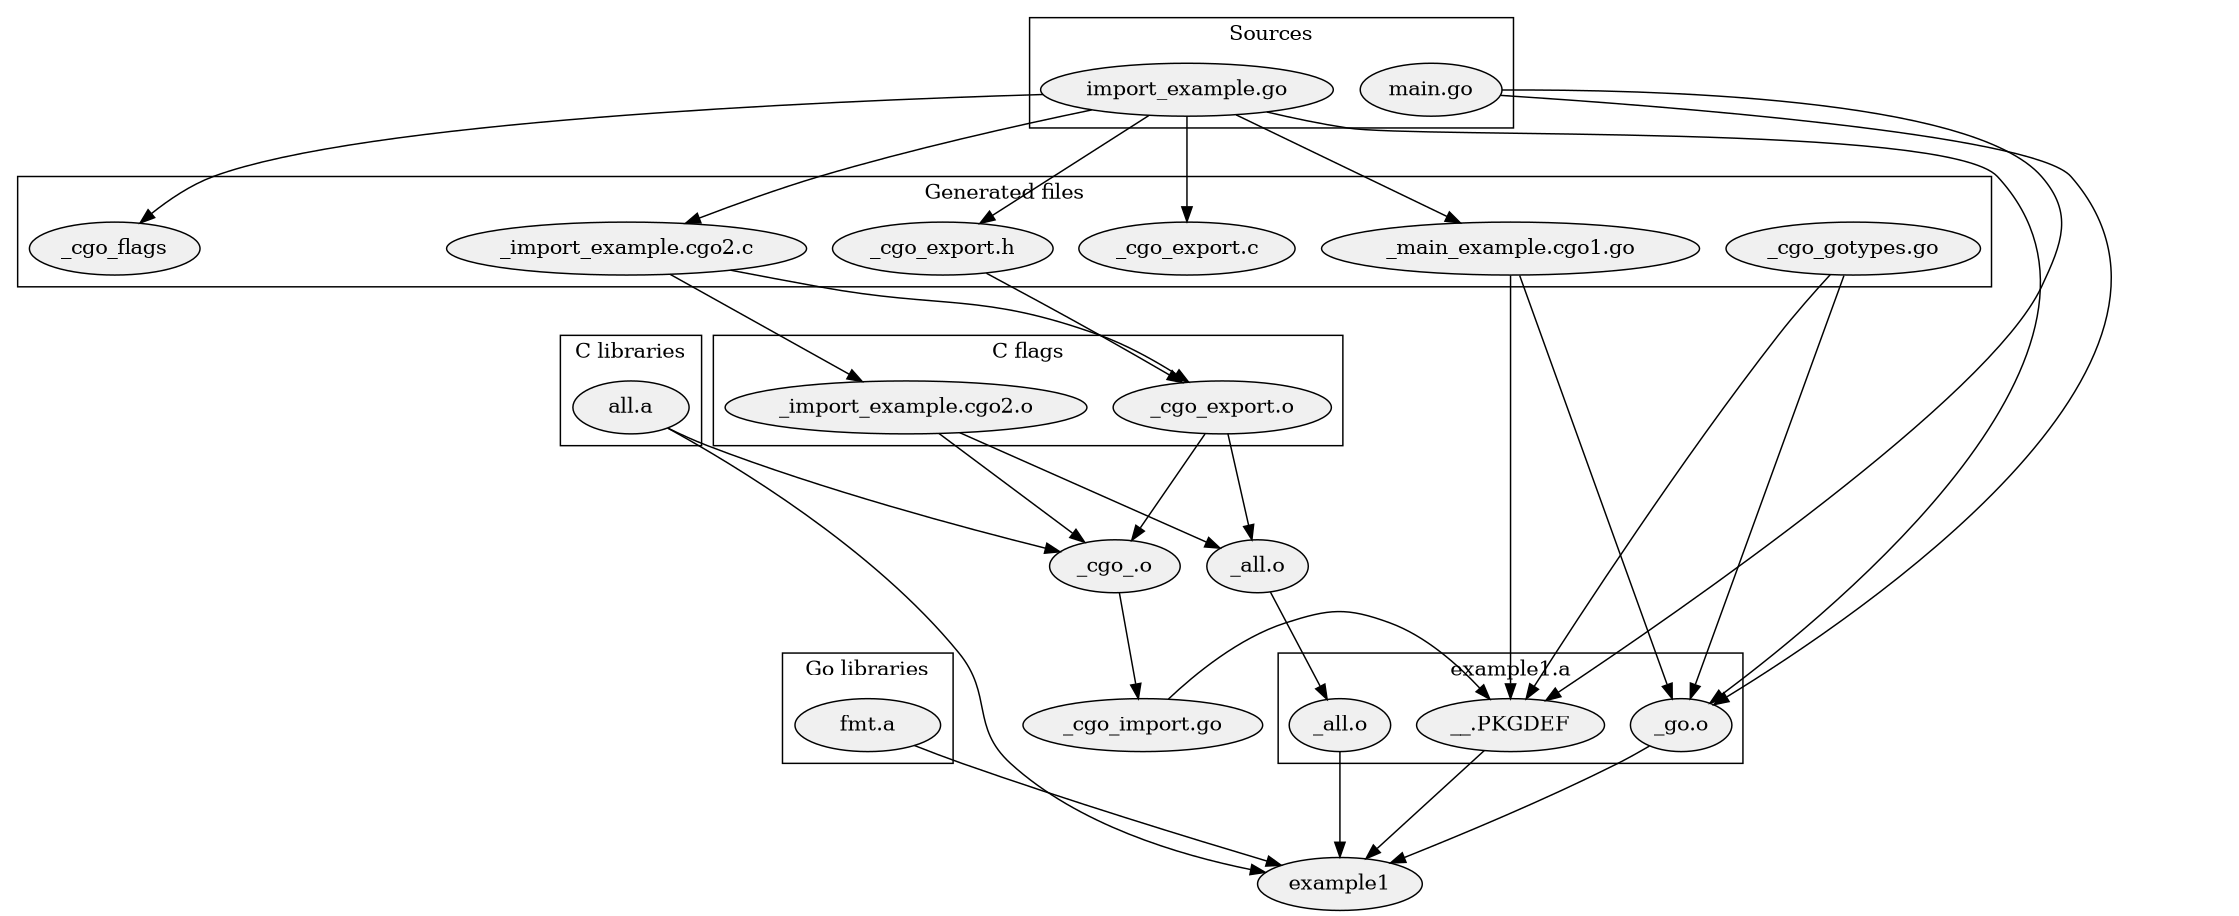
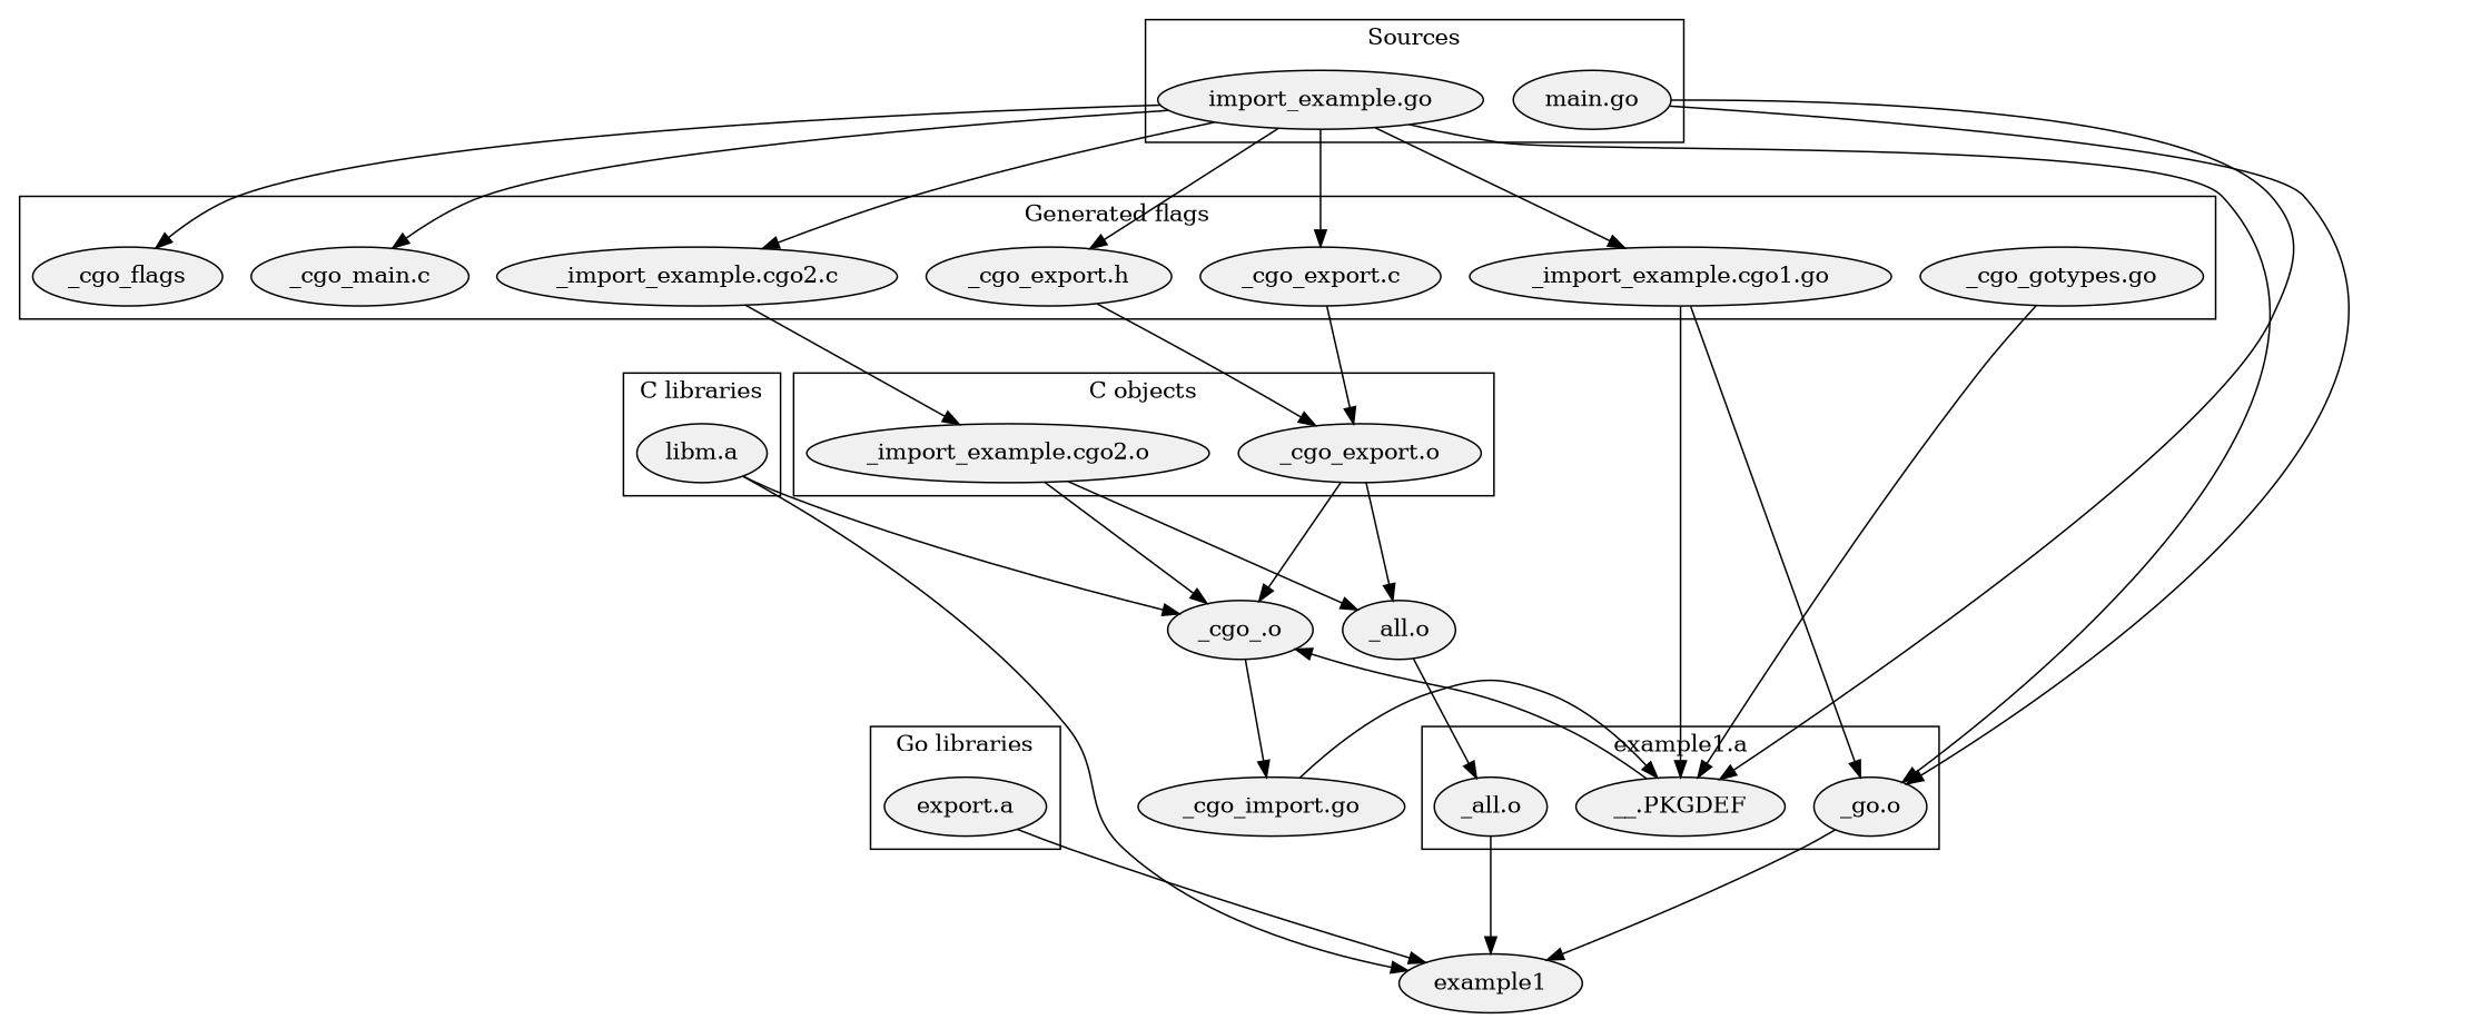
  digraph {
    rankdir=TB
    ranksep=1
    node [fillcolor="#f0f0f0" fontcolor=black shape=ellipse style=filled]
    n1 [label=example1]
-   n2 [label="fmt.a"]
-   n3 [label="all.a"]
+   n2 [label="export.a"]
+   n3 [label="libm.a"]
    n4 [label="import_example.go"]
    n5 [label="main.go"]
    n6 [label=_cgo_flags]
-   n7 [label="_main_example.cgo1.go"]
+   n7 [label="_import_example.cgo1.go"]
    n8 [label="_import_example.cgo2.c"]
    n9 [label="_cgo_export.c"]
    n10 [label="_cgo_export.h"]
    n11 [label="_cgo_gotypes.go"]
+   n12 [label="_cgo_main.c"]
    n13 [label="_import_example.cgo2.o"]
    n14 [label="_cgo_export.o"]
    n15 [label="__.PKGDEF"]
    n16 [label="_go.o"]
    n17 [label="_all.o"]
    n18 [label="_cgo_.o"]
    n19 [label="_all.o"]
    n20 [label="_cgo_import.go"]
    subgraph sub_1 {
      rank=max
      n1
    }
    subgraph cluster_2 {
      label="Go libraries"
      rank=min
      n2
    }
    subgraph cluster_3 {
      label="C libraries"
      rank=min
      n3
    }
    subgraph cluster_4 {
      fillcolor=lightgrey
      label=Sources
      rank=1
      n4
      n5
    }
    subgraph cluster_5 {
      color=black
      fillcolor=lightgrey
-     label="Generated files"
+     label="Generated flags"
      rank=2
      n6
      n7
      n8
      n9
      n10
      n11
+     n12
    }
    subgraph cluster_6 {
-     label="C flags"
+     label="C objects"
      rank=3
      n13
      n14
    }
    subgraph cluster_7 {
      label="example1.a"
      rank=4
      n15
      n16
      n17
    }
    n2 -> n1
    n3 -> n1
    n3 -> n18
    n4 -> n6
    n4 -> n7
    n4 -> n8
    n4 -> n9
    n4 -> n10
+   n4 -> n12
    n4 -> n16
    n5 -> n15
    n5 -> n16
    n7 -> n15
    n7 -> n16
    n8 -> n13
-   n8 -> n14
+   n9 -> n14
    n10 -> n14
    n11 -> n15
-   n11 -> n16
    n13 -> n18
    n13 -> n19
    n14 -> n18
    n14 -> n19
-   n15 -> n1
+   n15 -> n18
    n16 -> n1
    n17 -> n1
    n18 -> n20
    n19 -> n17
    n20 -> n15
  }
